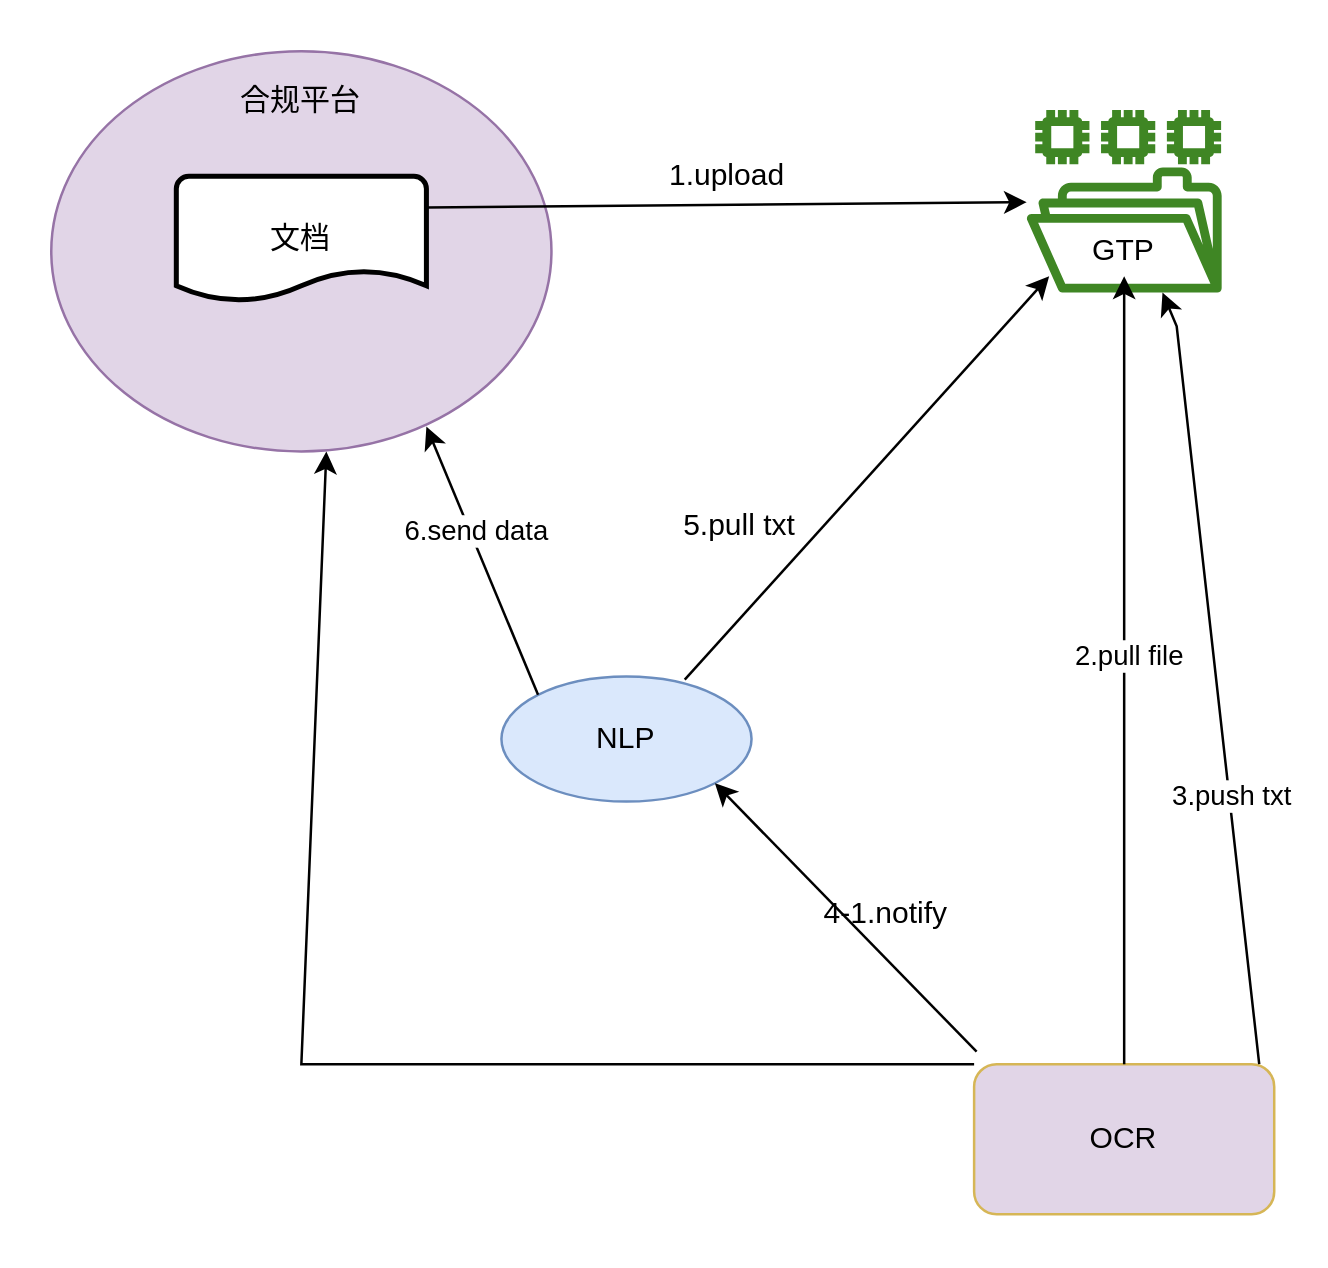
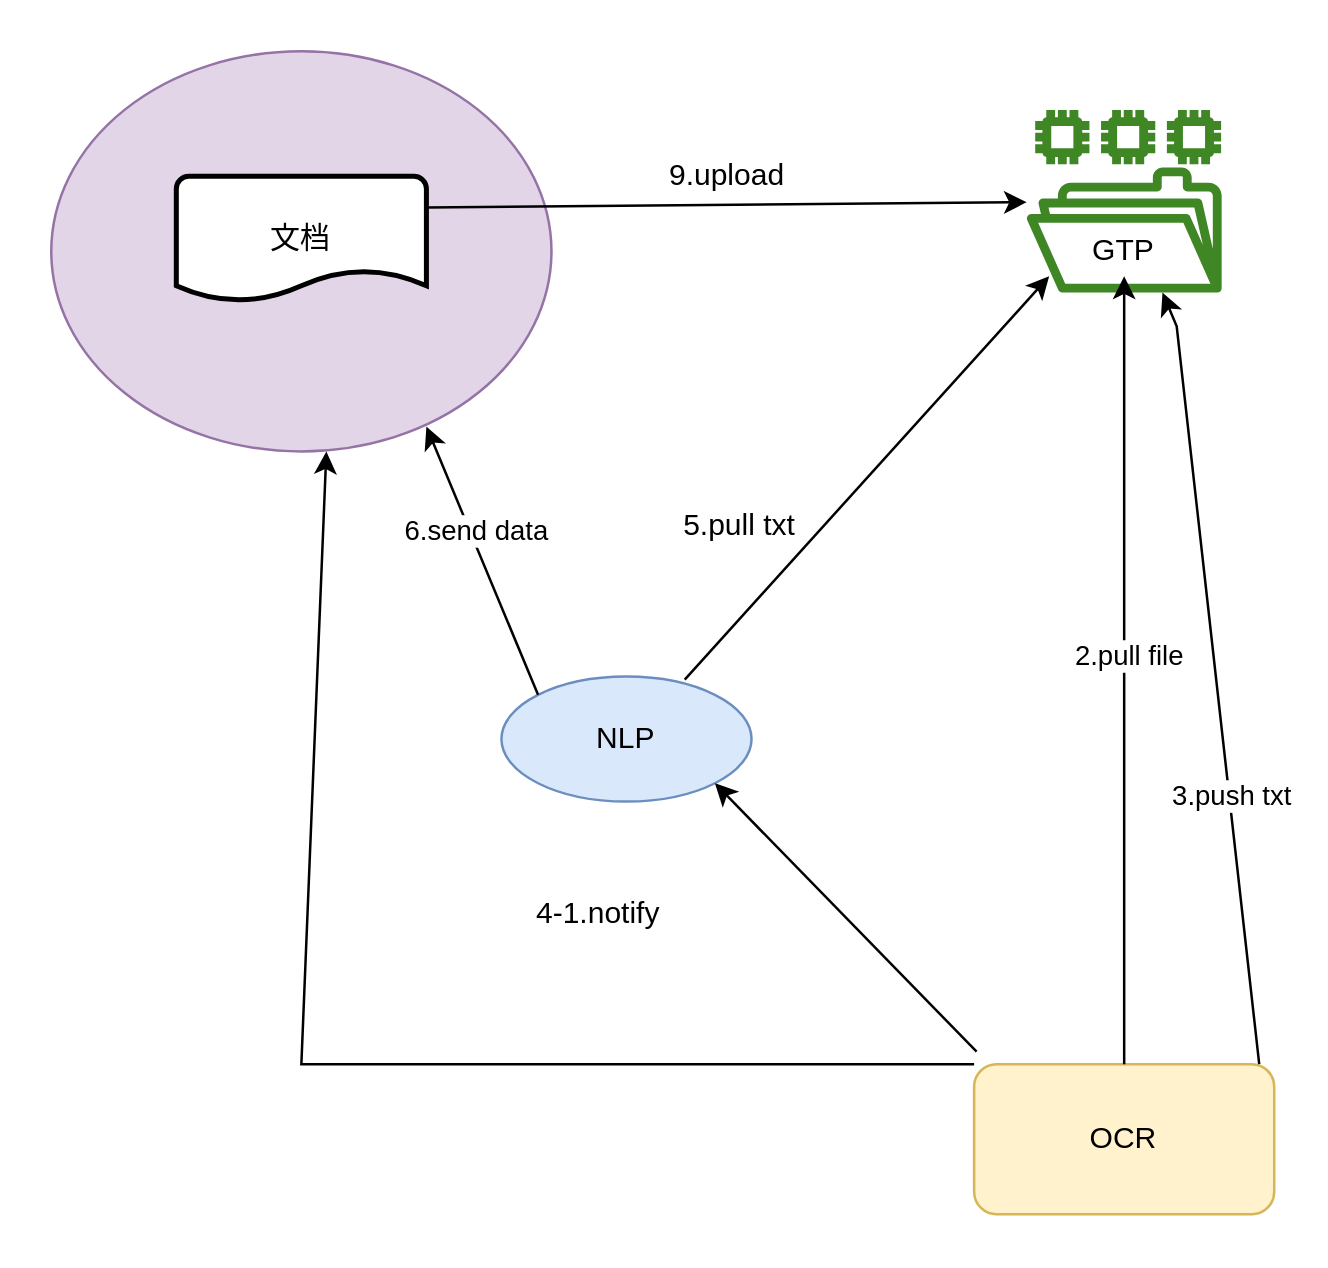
  <mxCell id="0" />
  <mxCell id="1" parent="0" />
  <mxCell id="2" value="" style="sketch=0;outlineConnect=0;fontColor=#232F3E;gradientColor=none;fillColor=#3F8624;strokeColor=none;dashed=0;verticalLabelPosition=bottom;verticalAlign=top;align=center;html=1;fontSize=12;fontStyle=0;aspect=fixed;pointerEvents=1;shape=mxgraph.aws4.file_system;" vertex="1" parent="1"><mxGeometry x="410" y="43.5" width="78" height="73" as="geometry" /></mxCell>
- <mxCell id="3" value="1.upload" style="text;html=1;align=center;verticalAlign=middle;resizable=0;points=[];autosize=1;strokeColor=none;fillColor=none;" vertex="1" parent="1"><mxGeometry x="255" y="55" width="70" height="30" as="geometry" /></mxCell>
- <mxCell id="4" value="OCR" style="rounded=1;whiteSpace=wrap;html=1;fillColor=#e1d5e7;strokeColor=#d6b656;" vertex="1" parent="1"><mxGeometry x="389" y="425" width="120" height="60" as="geometry" /></mxCell>
+ <mxCell id="3" value="9.upload" style="text;html=1;align=center;verticalAlign=middle;resizable=0;points=[];autosize=1;strokeColor=none;fillColor=none;" vertex="1" parent="1"><mxGeometry x="255" y="55" width="70" height="30" as="geometry" /></mxCell>
+ <mxCell id="4" value="OCR" style="rounded=1;whiteSpace=wrap;html=1;fillColor=#fff2cc;strokeColor=#d6b656;" vertex="1" parent="1"><mxGeometry x="389" y="425" width="120" height="60" as="geometry" /></mxCell>
  <mxCell id="5" value="" style="endArrow=classic;html=1;rounded=0;entryX=0.5;entryY=0;entryDx=0;entryDy=0;exitX=0.5;exitY=0;exitDx=0;exitDy=0;" edge="1" parent="1" source="4"><mxGeometry width="50" height="50" relative="1" as="geometry"><mxPoint x="400" y="230" as="sourcePoint" /><mxPoint x="449" y="110" as="targetPoint" /></mxGeometry></mxCell>
  <mxCell id="6" value="2.pull file" style="edgeLabel;html=1;align=center;verticalAlign=middle;resizable=0;points=[];" vertex="1" connectable="0" parent="5"><mxGeometry x="0.041" y="-1" relative="1" as="geometry"><mxPoint as="offset" /></mxGeometry></mxCell>
  <mxCell id="7" value="" style="ellipse;whiteSpace=wrap;html=1;fillColor=#e1d5e7;strokeColor=#9673a6;" vertex="1" parent="1"><mxGeometry x="20" y="20" width="200" height="160" as="geometry" /></mxCell>
  <mxCell id="8" value="文档" style="strokeWidth=2;html=1;shape=mxgraph.flowchart.document2;whiteSpace=wrap;size=0.25;" vertex="1" parent="1"><mxGeometry x="70" y="70" width="100" height="50" as="geometry" /></mxCell>
  <mxCell id="9" value="" style="endArrow=classic;html=1;rounded=0;exitX=1;exitY=0.25;exitDx=0;exitDy=0;exitPerimeter=0;" edge="1" parent="1" source="8" target="2"><mxGeometry width="50" height="50" relative="1" as="geometry"><mxPoint x="360" y="220" as="sourcePoint" /><mxPoint x="410" y="170" as="targetPoint" /></mxGeometry></mxCell>
- <mxCell id="10" value="合规平台" style="text;html=1;strokeColor=none;fillColor=none;align=center;verticalAlign=middle;whiteSpace=wrap;rounded=0;" vertex="1" parent="1"><mxGeometry x="90" y="25" width="60" height="30" as="geometry" /></mxCell>
  <mxCell id="11" value="" style="endArrow=classic;html=1;rounded=0;exitX=0;exitY=0;exitDx=0;exitDy=0;" edge="1" parent="1" source="4"><mxGeometry width="50" height="50" relative="1" as="geometry"><mxPoint x="80" y="230" as="sourcePoint" /><mxPoint x="130" y="180" as="targetPoint" /><Array as="points"><mxPoint x="120" y="425" /></Array></mxGeometry></mxCell>
  <mxCell id="12" value="NLP" style="ellipse;whiteSpace=wrap;html=1;fillColor=#dae8fc;strokeColor=#6c8ebf;" vertex="1" parent="1"><mxGeometry x="200" y="270" width="100" height="50" as="geometry" /></mxCell>
- <mxCell id="13" value="4-1.notify" style="text;html=1;strokeColor=none;fillColor=none;align=center;verticalAlign=middle;whiteSpace=wrap;rounded=0;" vertex="1" parent="1"><mxGeometry x="324" y="350" width="60" height="30" as="geometry" /></mxCell>
+ <mxCell id="13" value="4-1.notify" style="text;html=1;strokeColor=none;fillColor=none;align=center;verticalAlign=middle;whiteSpace=wrap;rounded=0;" vertex="1" parent="1"><mxGeometry x="209" y="350" width="60" height="30" as="geometry" /></mxCell>
  <mxCell id="14" value="" style="endArrow=classic;html=1;rounded=0;entryX=1;entryY=1;entryDx=0;entryDy=0;" edge="1" parent="1" target="12"><mxGeometry width="50" height="50" relative="1" as="geometry"><mxPoint x="390" y="420" as="sourcePoint" /><mxPoint x="410" y="170" as="targetPoint" /></mxGeometry></mxCell>
  <mxCell id="15" value="" style="endArrow=classic;html=1;rounded=0;entryX=0;entryY=0;entryDx=0;entryDy=0;exitX=0.733;exitY=0.025;exitDx=0;exitDy=0;exitPerimeter=0;" edge="1" parent="1" source="12"><mxGeometry width="50" height="50" relative="1" as="geometry"><mxPoint x="280" y="280" as="sourcePoint" /><mxPoint x="419" y="110" as="targetPoint" /></mxGeometry></mxCell>
  <mxCell id="16" value="5.pull txt" style="text;html=1;align=center;verticalAlign=middle;resizable=0;points=[];autosize=1;strokeColor=none;fillColor=none;" vertex="1" parent="1"><mxGeometry x="260" y="195" width="70" height="30" as="geometry" /></mxCell>
  <mxCell id="17" value="" style="endArrow=classic;html=1;rounded=0;exitX=0;exitY=0;exitDx=0;exitDy=0;entryX=0.75;entryY=0.938;entryDx=0;entryDy=0;entryPerimeter=0;" edge="1" parent="1" source="12" target="7"><mxGeometry width="50" height="50" relative="1" as="geometry"><mxPoint x="170" y="220" as="sourcePoint" /><mxPoint x="220" y="170" as="targetPoint" /></mxGeometry></mxCell>
  <mxCell id="18" value="6.send data" style="edgeLabel;html=1;align=center;verticalAlign=middle;resizable=0;points=[];" vertex="1" connectable="0" parent="17"><mxGeometry x="0.22" y="-2" relative="1" as="geometry"><mxPoint as="offset" /></mxGeometry></mxCell>
  <mxCell id="19" value="" style="endArrow=classic;html=1;rounded=0;exitX=0.95;exitY=0;exitDx=0;exitDy=0;exitPerimeter=0;" edge="1" parent="1" source="4" target="2"><mxGeometry width="50" height="50" relative="1" as="geometry"><mxPoint x="500" y="420" as="sourcePoint" /><mxPoint x="530" y="120" as="targetPoint" /><Array as="points"><mxPoint x="470" y="130" /></Array></mxGeometry></mxCell>
  <mxCell id="20" value="3.push txt" style="edgeLabel;html=1;align=center;verticalAlign=middle;resizable=0;points=[];" vertex="1" connectable="0" parent="19"><mxGeometry x="-0.307" y="-1" relative="1" as="geometry"><mxPoint as="offset" /></mxGeometry></mxCell>
  <mxCell id="21" value="GTP" style="text;html=1;strokeColor=none;fillColor=none;align=center;verticalAlign=middle;whiteSpace=wrap;rounded=0;" vertex="1" parent="1"><mxGeometry x="419" y="85" width="60" height="30" as="geometry" /></mxCell>
